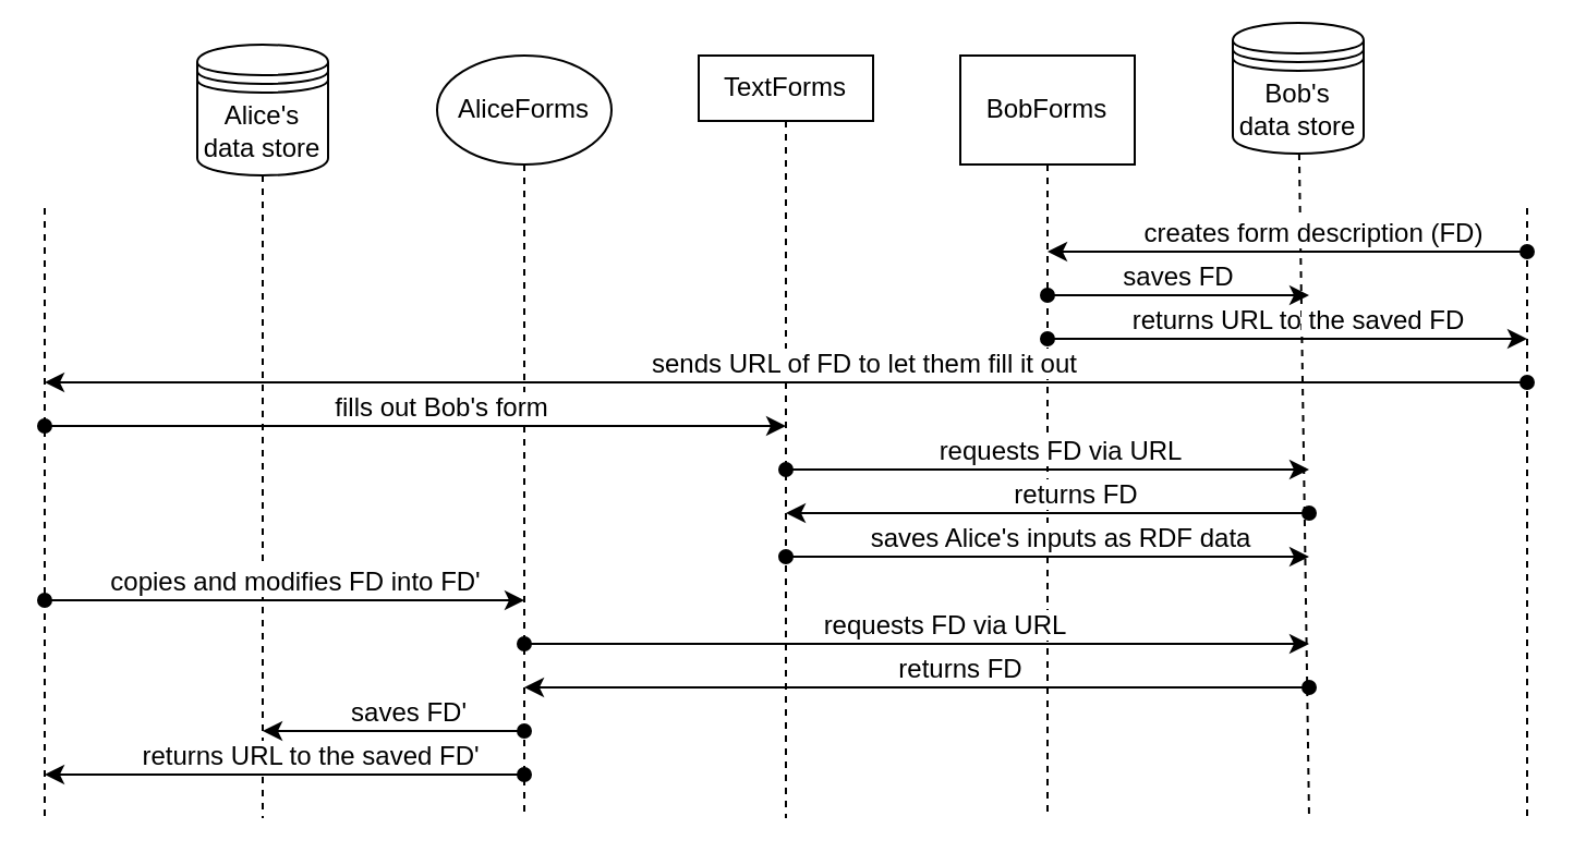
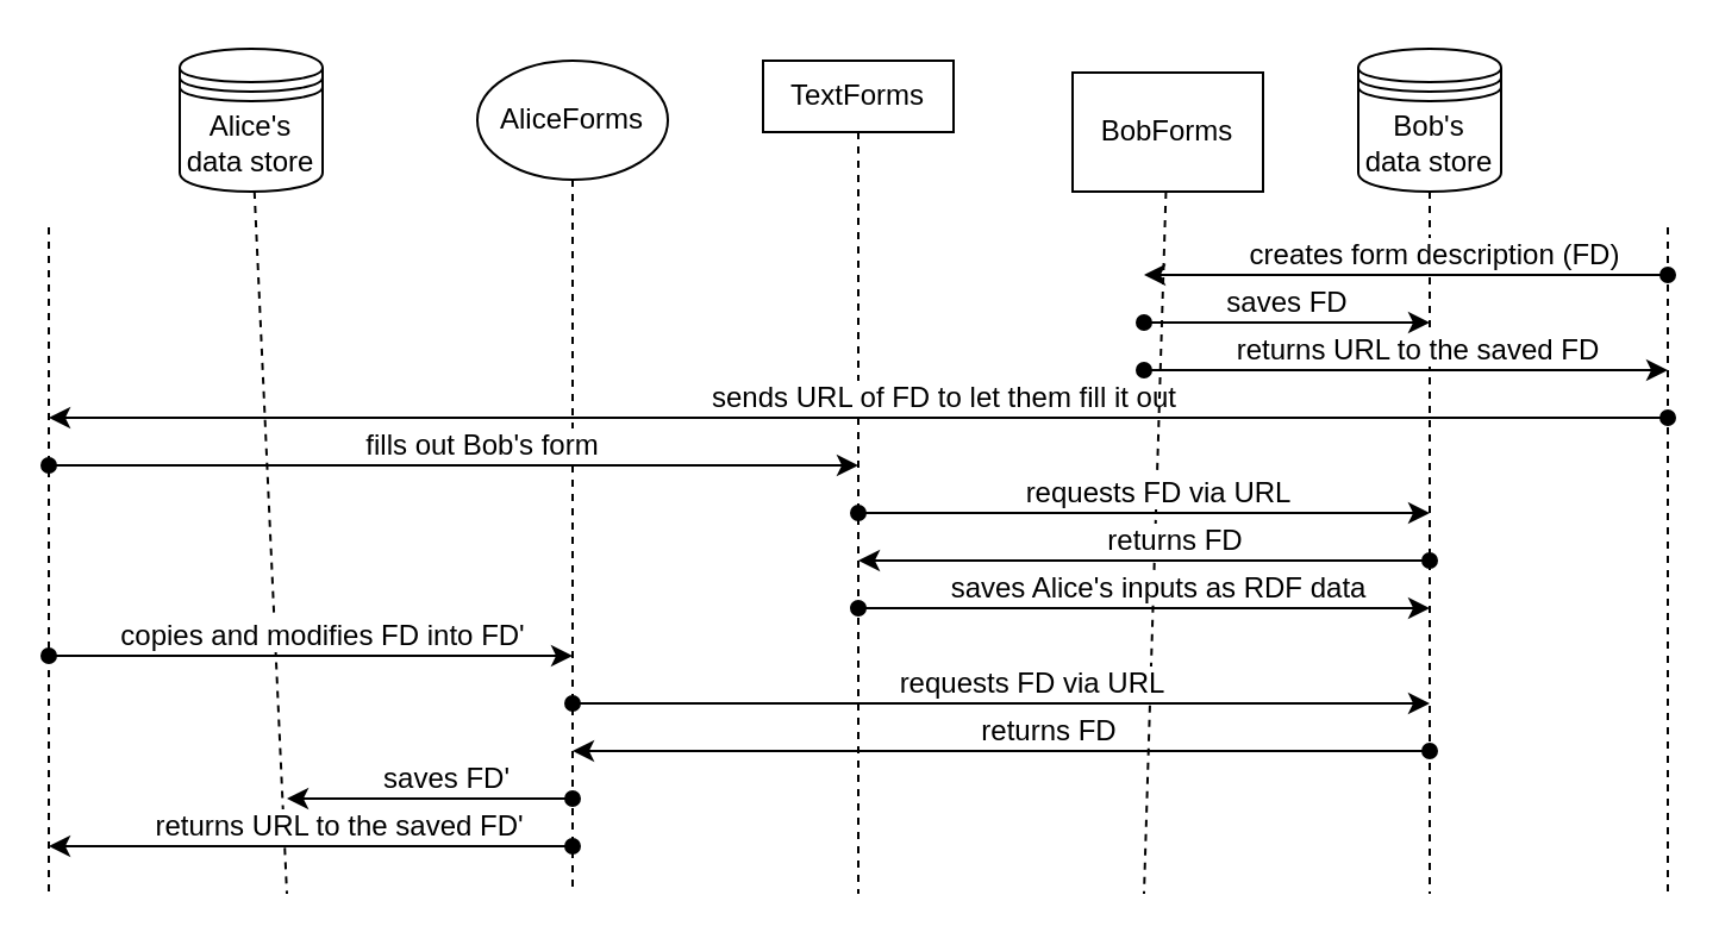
  <mxCell id="0" />
  <mxCell id="1" parent="0" />
  <mxCell id="2" value="" style="endArrow=oval;html=1;rounded=0;startArrow=classic;startFill=1;endFill=1;" edge="1" parent="1"><mxGeometry width="50" height="50" relative="1" as="geometry"><mxPoint x="600" y="135" as="sourcePoint" /><mxPoint x="480" y="135" as="targetPoint" /></mxGeometry></mxCell>
  <mxCell id="3" value="&lt;font style=&quot;font-size: 12px;&quot;&gt;saves FD&lt;/font&gt;" style="edgeLabel;html=1;align=center;verticalAlign=middle;resizable=0;points=[];labelBackgroundColor=none;" vertex="1" connectable="0" parent="2"><mxGeometry x="-0.103" y="1" relative="1" as="geometry"><mxPoint x="-7" y="-10" as="offset" /></mxGeometry></mxCell>
  <mxCell id="4" style="rounded=0;orthogonalLoop=1;jettySize=auto;html=1;dashed=1;endArrow=none;endFill=0;" edge="1" parent="1"><mxGeometry relative="1" as="geometry"><mxPoint x="20" y="375" as="targetPoint" /><mxPoint x="20" y="95" as="sourcePoint" /></mxGeometry></mxCell>
  <mxCell id="5" style="rounded=0;orthogonalLoop=1;jettySize=auto;html=1;dashed=1;endArrow=none;endFill=0;" edge="1" parent="1"><mxGeometry relative="1" as="geometry"><mxPoint x="700" y="375" as="targetPoint" /><mxPoint x="700" y="95" as="sourcePoint" /></mxGeometry></mxCell>
  <mxCell id="6" style="rounded=0;orthogonalLoop=1;jettySize=auto;html=1;endArrow=none;endFill=0;dashed=1;" edge="1" parent="1" source="7"><mxGeometry relative="1" as="geometry"><mxPoint x="240" y="375" as="targetPoint" /></mxGeometry></mxCell>
  <mxCell id="7" value="AliceForms" style="ellipse;html=1;whiteSpace=wrap;" vertex="1" parent="1"><mxGeometry x="200" y="25" width="80" height="50" as="geometry" /></mxCell>
  <mxCell id="8" style="rounded=0;orthogonalLoop=1;jettySize=auto;html=1;dashed=1;endArrow=none;endFill=0;" edge="1" parent="1" source="9"><mxGeometry relative="1" as="geometry"><mxPoint x="120" y="375" as="targetPoint" /></mxGeometry></mxCell>
- <mxCell id="9" value="Alice's&lt;div&gt;data store&lt;/div&gt;" style="shape=datastore;whiteSpace=wrap;html=1;" vertex="1" parent="1"><mxGeometry x="90" y="20" width="60" height="60" as="geometry" /></mxCell>
+ <mxCell id="9" value="Alice's&lt;div&gt;data store&lt;/div&gt;" style="shape=datastore;whiteSpace=wrap;html=1;" vertex="1" parent="1"><mxGeometry x="75" y="20" width="60" height="60" as="geometry" /></mxCell>
  <mxCell id="10" style="rounded=0;orthogonalLoop=1;jettySize=auto;html=1;dashed=1;endArrow=none;endFill=0;" edge="1" parent="1" source="11"><mxGeometry relative="1" as="geometry"><mxPoint x="360" y="375" as="targetPoint" /></mxGeometry></mxCell>
  <mxCell id="11" value="TextForms" style="html=1;whiteSpace=wrap;" vertex="1" parent="1"><mxGeometry x="320" y="25" width="80" height="30" as="geometry" /></mxCell>
  <mxCell id="12" style="rounded=0;orthogonalLoop=1;jettySize=auto;html=1;dashed=1;endArrow=none;endFill=0;" edge="1" parent="1" source="13"><mxGeometry relative="1" as="geometry"><mxPoint x="480" y="375" as="targetPoint" /></mxGeometry></mxCell>
- <mxCell id="13" value="BobForms" style="html=1;whiteSpace=wrap;" vertex="1" parent="1"><mxGeometry x="440" y="25" width="80" height="50" as="geometry" /></mxCell>
+ <mxCell id="13" value="BobForms" style="html=1;whiteSpace=wrap;" vertex="1" parent="1"><mxGeometry x="450" y="30" width="80" height="50" as="geometry" /></mxCell>
  <mxCell id="14" style="rounded=0;orthogonalLoop=1;jettySize=auto;html=1;dashed=1;endArrow=none;endFill=0;" edge="1" parent="1" source="15"><mxGeometry relative="1" as="geometry"><mxPoint x="600" y="375" as="targetPoint" /></mxGeometry></mxCell>
- <mxCell id="15" value="Bob's&lt;div&gt;data store&lt;/div&gt;" style="shape=datastore;whiteSpace=wrap;html=1;" vertex="1" parent="1"><mxGeometry x="565" y="10" width="60" height="60" as="geometry" /></mxCell>
+ <mxCell id="15" value="Bob's&lt;div&gt;data store&lt;/div&gt;" style="shape=datastore;whiteSpace=wrap;html=1;" vertex="1" parent="1"><mxGeometry x="570" y="20" width="60" height="60" as="geometry" /></mxCell>
  <mxCell id="16" value="" style="endArrow=classic;html=1;rounded=0;startArrow=oval;startFill=1;" edge="1" parent="1"><mxGeometry width="50" height="50" relative="1" as="geometry"><mxPoint x="700" y="115" as="sourcePoint" /><mxPoint x="480" y="115" as="targetPoint" /></mxGeometry></mxCell>
  <mxCell id="17" value="&lt;font style=&quot;font-size: 12px;&quot;&gt;creates form &lt;span style=&quot;background-color: rgb(255, 255, 255);&quot;&gt;de&lt;/span&gt;scription (FD)&lt;/font&gt;" style="edgeLabel;html=1;align=center;verticalAlign=middle;resizable=0;points=[];labelBackgroundColor=none;" vertex="1" connectable="0" parent="16"><mxGeometry x="-0.103" y="1" relative="1" as="geometry"><mxPoint y="-10" as="offset" /></mxGeometry></mxCell>
  <mxCell id="18" value="" style="endArrow=oval;html=1;rounded=0;startArrow=classic;startFill=1;endFill=1;" edge="1" parent="1"><mxGeometry width="50" height="50" relative="1" as="geometry"><mxPoint x="700" y="155" as="sourcePoint" /><mxPoint x="480" y="155" as="targetPoint" /></mxGeometry></mxCell>
  <mxCell id="19" value="&lt;font style=&quot;font-size: 12px;&quot;&gt;returns URL to&lt;span style=&quot;background-color: rgb(255, 255, 255);&quot;&gt; t&lt;/span&gt;he saved FD&lt;/font&gt;" style="edgeLabel;html=1;align=center;verticalAlign=middle;resizable=0;points=[];labelBackgroundColor=none;" vertex="1" connectable="0" parent="18"><mxGeometry x="-0.103" y="1" relative="1" as="geometry"><mxPoint x="-7" y="-10" as="offset" /></mxGeometry></mxCell>
  <mxCell id="20" value="" style="endArrow=classic;html=1;rounded=0;startArrow=oval;startFill=1;" edge="1" parent="1"><mxGeometry width="50" height="50" relative="1" as="geometry"><mxPoint x="700" y="175" as="sourcePoint" /><mxPoint x="20" y="175" as="targetPoint" /></mxGeometry></mxCell>
  <mxCell id="21" value="&lt;font style=&quot;font-size: 12px;&quot;&gt;sends URL&lt;span style=&quot;background-color: rgb(255, 255, 255);&quot;&gt; o&lt;/span&gt;f FD to let them fill it &lt;span style=&quot;background-color: rgb(255, 255, 255);&quot;&gt;o&lt;/span&gt;ut&lt;/font&gt;" style="edgeLabel;html=1;align=center;verticalAlign=middle;resizable=0;points=[];labelBackgroundColor=none;" vertex="1" connectable="0" parent="20"><mxGeometry x="-0.103" y="1" relative="1" as="geometry"><mxPoint y="-10" as="offset" /></mxGeometry></mxCell>
  <mxCell id="22" value="" style="endArrow=oval;html=1;rounded=0;startArrow=classic;startFill=1;endFill=1;" edge="1" parent="1"><mxGeometry width="50" height="50" relative="1" as="geometry"><mxPoint x="360" y="195" as="sourcePoint" /><mxPoint x="20" y="195" as="targetPoint" /></mxGeometry></mxCell>
  <mxCell id="23" value="&lt;font style=&quot;font-size: 12px;&quot;&gt;fills out Bob's fo&lt;span style=&quot;background-color: rgb(255, 255, 255);&quot;&gt;rm&lt;/span&gt;&lt;/font&gt;" style="edgeLabel;html=1;align=center;verticalAlign=middle;resizable=0;points=[];labelBackgroundColor=none;" vertex="1" connectable="0" parent="22"><mxGeometry x="-0.103" y="1" relative="1" as="geometry"><mxPoint x="-7" y="-10" as="offset" /></mxGeometry></mxCell>
  <mxCell id="24" value="" style="endArrow=oval;html=1;rounded=0;startArrow=classic;startFill=1;endFill=1;" edge="1" parent="1"><mxGeometry width="50" height="50" relative="1" as="geometry"><mxPoint x="600" y="215" as="sourcePoint" /><mxPoint x="360" y="215" as="targetPoint" /></mxGeometry></mxCell>
  <mxCell id="25" value="&lt;font style=&quot;font-size: 12px;&quot;&gt;requests&lt;span style=&quot;background-color: rgb(255, 255, 255);&quot;&gt; F&lt;/span&gt;D via URL&lt;/font&gt;" style="edgeLabel;html=1;align=center;verticalAlign=middle;resizable=0;points=[];labelBackgroundColor=none;" vertex="1" connectable="0" parent="24"><mxGeometry x="-0.103" y="1" relative="1" as="geometry"><mxPoint x="-7" y="-10" as="offset" /></mxGeometry></mxCell>
  <mxCell id="26" value="" style="endArrow=classic;html=1;rounded=0;startArrow=oval;startFill=1;" edge="1" parent="1"><mxGeometry width="50" height="50" relative="1" as="geometry"><mxPoint x="600" y="235" as="sourcePoint" /><mxPoint x="360" y="235" as="targetPoint" /></mxGeometry></mxCell>
  <mxCell id="27" value="&lt;font style=&quot;font-size: 12px;&quot;&gt;re&lt;span style=&quot;background-color: rgb(255, 255, 255);&quot;&gt;tu&lt;/span&gt;rns FD&lt;/font&gt;" style="edgeLabel;html=1;align=center;verticalAlign=middle;resizable=0;points=[];labelBackgroundColor=none;" vertex="1" connectable="0" parent="26"><mxGeometry x="-0.103" y="1" relative="1" as="geometry"><mxPoint y="-10" as="offset" /></mxGeometry></mxCell>
  <mxCell id="28" value="" style="endArrow=oval;html=1;rounded=0;startArrow=classic;startFill=1;endFill=1;" edge="1" parent="1"><mxGeometry width="50" height="50" relative="1" as="geometry"><mxPoint x="600" y="255" as="sourcePoint" /><mxPoint x="360" y="255" as="targetPoint" /></mxGeometry></mxCell>
  <mxCell id="29" value="&lt;font style=&quot;font-size: 12px;&quot;&gt;saves Alice's i&lt;span style=&quot;background-color: rgb(255, 255, 255);&quot;&gt;np&lt;/span&gt;uts as RDF data&lt;/font&gt;" style="edgeLabel;html=1;align=center;verticalAlign=middle;resizable=0;points=[];labelBackgroundColor=none;" vertex="1" connectable="0" parent="28"><mxGeometry x="-0.103" y="1" relative="1" as="geometry"><mxPoint x="-7" y="-10" as="offset" /></mxGeometry></mxCell>
  <mxCell id="30" value="" style="endArrow=oval;html=1;rounded=0;startArrow=classic;startFill=1;endFill=1;" edge="1" parent="1"><mxGeometry width="50" height="50" relative="1" as="geometry"><mxPoint x="240" y="275" as="sourcePoint" /><mxPoint x="20" y="275" as="targetPoint" /></mxGeometry></mxCell>
  <mxCell id="31" value="&lt;font style=&quot;font-size: 12px;&quot;&gt;copies and &lt;span style=&quot;background-color: rgb(255, 255, 255);&quot;&gt;mo&lt;/span&gt;difies FD into FD'&lt;/font&gt;" style="edgeLabel;html=1;align=center;verticalAlign=middle;resizable=0;points=[];labelBackgroundColor=none;" vertex="1" connectable="0" parent="30"><mxGeometry x="-0.103" y="1" relative="1" as="geometry"><mxPoint x="-7" y="-10" as="offset" /></mxGeometry></mxCell>
  <mxCell id="32" value="" style="endArrow=oval;html=1;rounded=0;startArrow=classic;startFill=1;endFill=1;" edge="1" parent="1"><mxGeometry width="50" height="50" relative="1" as="geometry"><mxPoint x="600" y="295" as="sourcePoint" /><mxPoint x="240" y="295" as="targetPoint" /></mxGeometry></mxCell>
  <mxCell id="33" value="&lt;font style=&quot;font-size: 12px;&quot;&gt;requests FD via U&lt;span style=&quot;background-color: rgb(255, 255, 255);&quot;&gt;RL&lt;/span&gt;&lt;/font&gt;" style="edgeLabel;html=1;align=center;verticalAlign=middle;resizable=0;points=[];labelBackgroundColor=none;" vertex="1" connectable="0" parent="32"><mxGeometry x="-0.103" y="1" relative="1" as="geometry"><mxPoint x="-7" y="-10" as="offset" /></mxGeometry></mxCell>
  <mxCell id="34" value="" style="endArrow=classic;html=1;rounded=0;startArrow=oval;startFill=1;" edge="1" parent="1"><mxGeometry width="50" height="50" relative="1" as="geometry"><mxPoint x="600" y="315" as="sourcePoint" /><mxPoint x="240" y="315" as="targetPoint" /></mxGeometry></mxCell>
  <mxCell id="35" value="&lt;font style=&quot;font-size: 12px;&quot;&gt;returns FD&lt;/font&gt;" style="edgeLabel;html=1;align=center;verticalAlign=middle;resizable=0;points=[];labelBackgroundColor=none;" vertex="1" connectable="0" parent="34"><mxGeometry x="-0.103" y="1" relative="1" as="geometry"><mxPoint y="-10" as="offset" /></mxGeometry></mxCell>
  <mxCell id="36" value="" style="endArrow=classic;html=1;rounded=0;startArrow=oval;startFill=1;" edge="1" parent="1"><mxGeometry width="50" height="50" relative="1" as="geometry"><mxPoint x="240" y="335" as="sourcePoint" /><mxPoint x="120" y="335" as="targetPoint" /></mxGeometry></mxCell>
  <mxCell id="37" value="&lt;font style=&quot;font-size: 12px;&quot;&gt;saves FD'&lt;/font&gt;" style="edgeLabel;html=1;align=center;verticalAlign=middle;resizable=0;points=[];labelBackgroundColor=none;" vertex="1" connectable="0" parent="36"><mxGeometry x="-0.103" y="1" relative="1" as="geometry"><mxPoint y="-10" as="offset" /></mxGeometry></mxCell>
  <mxCell id="38" value="" style="endArrow=classic;html=1;rounded=0;startArrow=oval;startFill=1;" edge="1" parent="1"><mxGeometry width="50" height="50" relative="1" as="geometry"><mxPoint x="240" y="355" as="sourcePoint" /><mxPoint x="20" y="355" as="targetPoint" /></mxGeometry></mxCell>
  <mxCell id="39" value="&lt;font style=&quot;font-size: 12px;&quot;&gt;returns U&lt;span style=&quot;background-color: rgb(255, 255, 255);&quot;&gt;RL&lt;/span&gt; to the saved FD'&lt;/font&gt;" style="edgeLabel;html=1;align=center;verticalAlign=middle;resizable=0;points=[];labelBackgroundColor=none;" vertex="1" connectable="0" parent="38"><mxGeometry x="-0.103" y="1" relative="1" as="geometry"><mxPoint y="-10" as="offset" /></mxGeometry></mxCell>
